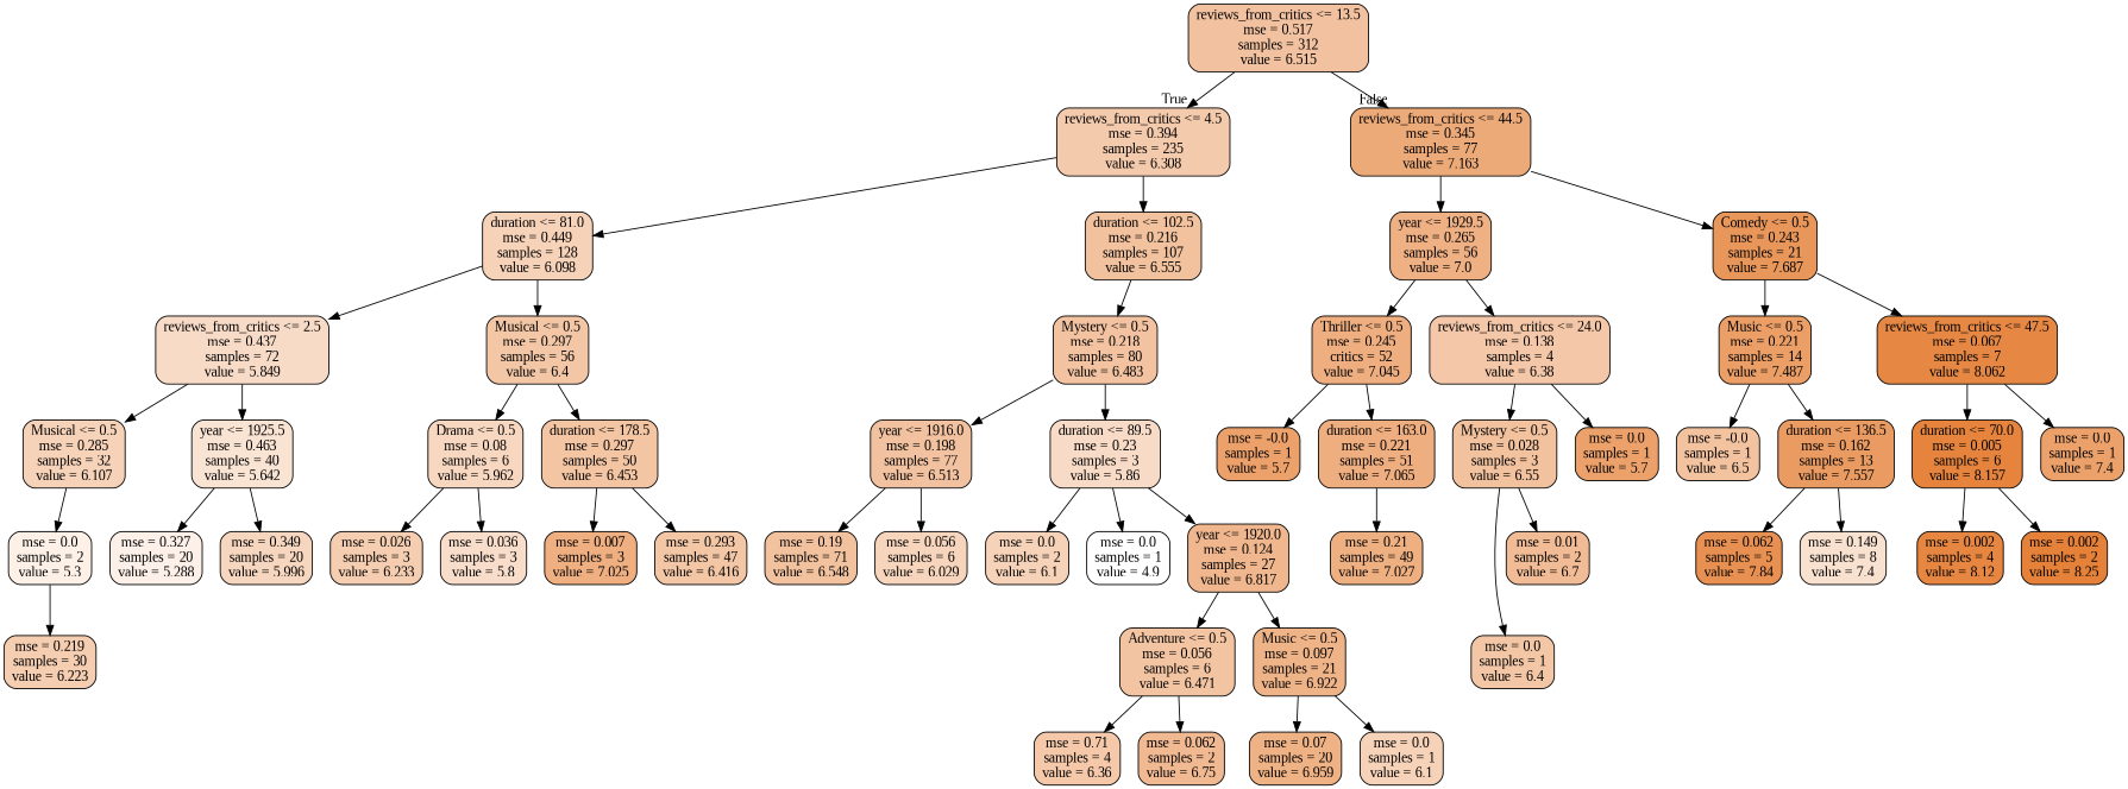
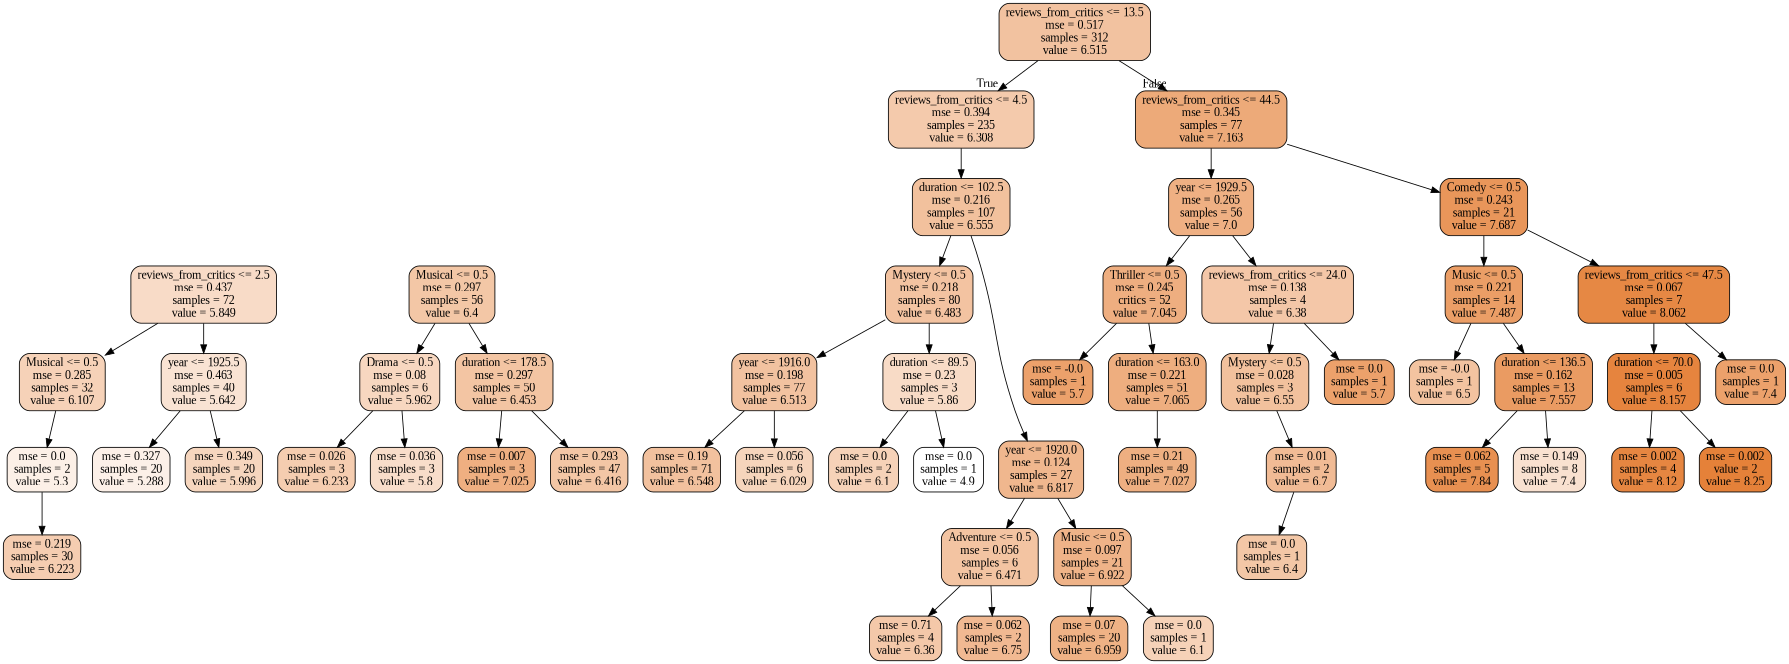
  digraph {
    fontname="Liberation Serif"
    node [color=black fillcolor="#f6d2b8" fontname="Liberation Serif" shape=box style="filled, rounded"]
    edge [fontname="Liberation Serif"]
    n1 [fillcolor="#f2c2a0" label="reviews_from_critics <= 13.5\nmse = 0.517\nsamples = 312\nvalue = 6.515"]
    n2 [fillcolor="#f4caac" label="reviews_from_critics <= 4.5\nmse = 0.394\nsamples = 235\nvalue = 6.308"]
    n3 [fillcolor="#edaa79" label="reviews_from_critics <= 44.5\nmse = 0.345\nsamples = 77\nvalue = 7.163"]
-   n4 [label="duration <= 81.0\nmse = 0.449\nsamples = 128\nvalue = 6.098"]
    n5 [fillcolor="#f2c19d" label="duration <= 102.5\nmse = 0.216\nsamples = 107\nvalue = 6.555"]
    n6 [fillcolor="#efb083" label="year <= 1929.5\nmse = 0.265\nsamples = 56\nvalue = 7.0"]
    n7 [fillcolor="#e9965a" label="Comedy <= 0.5\nmse = 0.243\nsamples = 21\nvalue = 7.687"]
    n8 [fillcolor="#f8dbc7" label="reviews_from_critics <= 2.5\nmse = 0.437\nsamples = 72\nvalue = 5.849"]
    n9 [fillcolor="#f3c7a6" label="Musical <= 0.5\nmse = 0.297\nsamples = 56\nvalue = 6.4"]
    n10 [fillcolor="#f3c3a1" label="Mystery <= 0.5\nmse = 0.218\nsamples = 80\nvalue = 6.483"]
    n11 [fillcolor="#f0b78e" label="year <= 1920.0\nmse = 0.124\nsamples = 27\nvalue = 6.817"]
    n12 [fillcolor="#f9e3d3" label="year <= 1925.5\nmse = 0.463\nsamples = 40\nvalue = 5.642"]
    n13 [label="Musical <= 0.5\nmse = 0.285\nsamples = 32\nvalue = 6.107"]
    n14 [fillcolor="#f3c5a3" label="duration <= 178.5\nmse = 0.297\nsamples = 50\nvalue = 6.453"]
    n15 [fillcolor="#f7d7c0" label="Drama <= 0.5\nmse = 0.08\nsamples = 6\nvalue = 5.962"]
    n16 [fillcolor="#f6d6be" label="mse = 0.349\nsamples = 20\nvalue = 5.996"]
    n17 [fillcolor="#fcf0e8" label="mse = 0.327\nsamples = 20\nvalue = 5.288"]
    n18 [fillcolor="#fcf0e7" label="mse = 0.0\nsamples = 2\nvalue = 5.3"]
    n19 [fillcolor="#f5cdb1" label="mse = 0.219\nsamples = 30\nvalue = 6.223"]
    n20 [fillcolor="#f3c6a5" label="mse = 0.293\nsamples = 47\nvalue = 6.416"]
    n21 [fillcolor="#efaf81" label="mse = 0.007\nsamples = 3\nvalue = 7.025"]
    n22 [fillcolor="#f8ddca" label="mse = 0.036\nsamples = 3\nvalue = 5.8"]
    n23 [fillcolor="#f5cdb0" label="mse = 0.026\nsamples = 3\nvalue = 6.233"]
    n24 [fillcolor="#f2c2a0" label="year <= 1916.0\nmse = 0.198\nsamples = 77\nvalue = 6.513"]
    n25 [fillcolor="#f8dbc6" label="duration <= 89.5\nmse = 0.23\nsamples = 3\nvalue = 5.86"]
    n26 [fillcolor="#f3c4a2" label="Adventure <= 0.5\nmse = 0.056\nsamples = 6\nvalue = 6.471"]
    n27 [fillcolor="#efb388" label="Music <= 0.5\nmse = 0.097\nsamples = 21\nvalue = 6.922"]
    n28 [fillcolor="#f6d5bc" label="mse = 0.056\nsamples = 6\nvalue = 6.029"]
    n29 [fillcolor="#f2c19e" label="mse = 0.19\nsamples = 71\nvalue = 6.548"]
    n30 [label="mse = 0.0\nsamples = 2\nvalue = 6.1"]
    n31 [fillcolor="#ffffff" label="mse = 0.0\nsamples = 1\nvalue = 4.9"]
    n32 [fillcolor="#f4c8a9" label="mse = 0.71\nsamples = 4\nvalue = 6.36"]
    n33 [fillcolor="#f1b992" label="mse = 0.062\nsamples = 2\nvalue = 6.75"]
    n34 [fillcolor="#efb285" label="mse = 0.07\nsamples = 20\nvalue = 6.959"]
    n35 [label="mse = 0.0\nsamples = 1\nvalue = 6.1"]
    n36 [fillcolor="#eeae80" label="Thriller <= 0.5\nmse = 0.245\ncritics = 52\nvalue = 7.045"]
    n37 [fillcolor="#f4c7a8" label="reviews_from_critics <= 24.0\nmse = 0.138\nsamples = 4\nvalue = 6.38"]
    n38 [fillcolor="#eb9e66" label="Music <= 0.5\nmse = 0.221\nsamples = 14\nvalue = 7.487"]
    n39 [fillcolor="#e68844" label="reviews_from_critics <= 47.5\nmse = 0.067\nsamples = 7\nvalue = 8.062"]
    n40 [fillcolor="#eeae7f" label="duration <= 163.0\nmse = 0.221\nsamples = 51\nvalue = 7.065"]
    n41 [fillcolor="#eca16b" label="mse = -0.0\nsamples = 1\nvalue = 5.7"]
    n42 [fillcolor="#eca16b" label="mse = 0.0\nsamples = 1\nvalue = 5.7"]
    n43 [fillcolor="#f2c19d" label="Mystery <= 0.5\nmse = 0.028\nsamples = 3\nvalue = 6.55"]
    n44 [fillcolor="#eeaf81" label="mse = 0.21\nsamples = 49\nvalue = 7.027"]
    n45 [fillcolor="#f1bb95" label="mse = 0.01\nsamples = 2\nvalue = 6.7"]
    n46 [fillcolor="#f3c7a6" label="mse = 0.0\nsamples = 1\nvalue = 6.4"]
    n47 [fillcolor="#ea9b62" label="duration <= 136.5\nmse = 0.162\nsamples = 13\nvalue = 7.557"]
    n48 [fillcolor="#f3c3a0" label="mse = -0.0\nsamples = 1\nvalue = 6.5"]
    n49 [fillcolor="#eca16b" label="mse = 0.0\nsamples = 1\nvalue = 7.4"]
    n50 [fillcolor="#e6843e" label="duration <= 70.0\nmse = 0.005\nsamples = 6\nvalue = 8.157"]
    n51 [fillcolor="#f9e1d0" label="mse = 0.149\nsamples = 8\nvalue = 7.4"]
    n52 [fillcolor="#e89051" label="mse = 0.062\nsamples = 5\nvalue = 7.84"]
-   n53 [fillcolor="#e58139" label="mse = 0.002\nsamples = 2\nvalue = 8.25"]
+   n53 [fillcolor="#e58139" label="mse = 0.002\nvalue = 2\nvalue = 8.25"]
    n54 [fillcolor="#e68641" label="mse = 0.002\nsamples = 4\nvalue = 8.12"]
    n1 -> n2 [headlabel=True labelangle=45 labeldistance=2.5]
    n1 -> n3 [headlabel=False labelangle=-45 labeldistance=2.5]
-   n2 -> n4
    n2 -> n5
    n3 -> n6
    n3 -> n7
-   n4 -> n8
-   n4 -> n9
    n5 -> n10
-   n25 -> n11
+   n5 -> n11
    n6 -> n36
    n6 -> n37
    n7 -> n38
    n7 -> n39
    n8 -> n12
    n8 -> n13
    n9 -> n14
    n9 -> n15
    n10 -> n24
    n10 -> n25
    n11 -> n26
    n11 -> n27
    n12 -> n16
    n12 -> n17
    n13 -> n18
    n14 -> n20
    n14 -> n21
    n15 -> n22
    n15 -> n23
    n18 -> n19
    n24 -> n28
    n24 -> n29
    n25 -> n30
    n25 -> n31
    n26 -> n32
    n26 -> n33
    n27 -> n34
    n27 -> n35
    n36 -> n40
    n36 -> n41
    n37 -> n42
    n37 -> n43
    n38 -> n47
    n38 -> n48
    n39 -> n49
    n39 -> n50
    n40 -> n44
    n43 -> n45
-   n43 -> n46
+   n45 -> n46
    n47 -> n51
    n47 -> n52
    n50 -> n53
    n50 -> n54
  }
